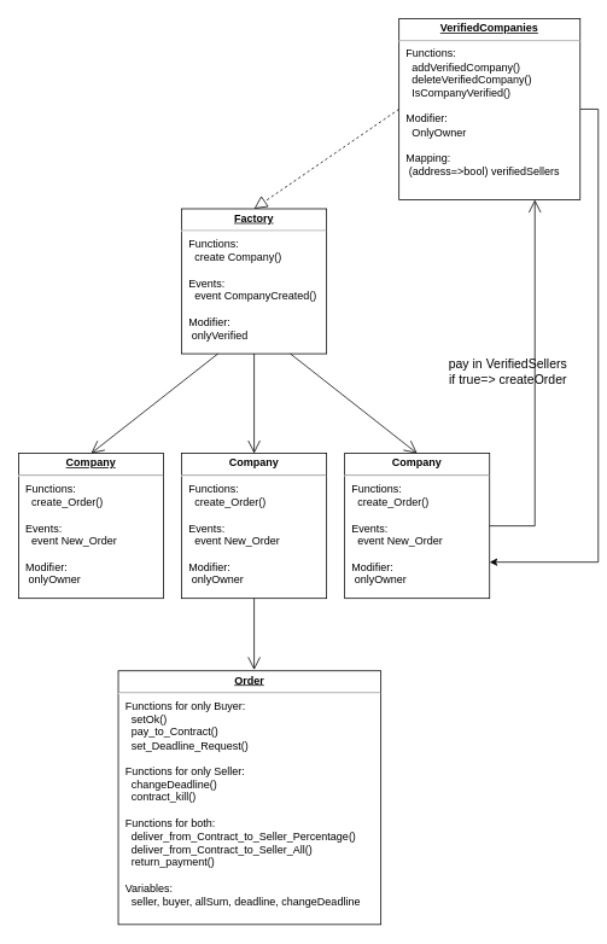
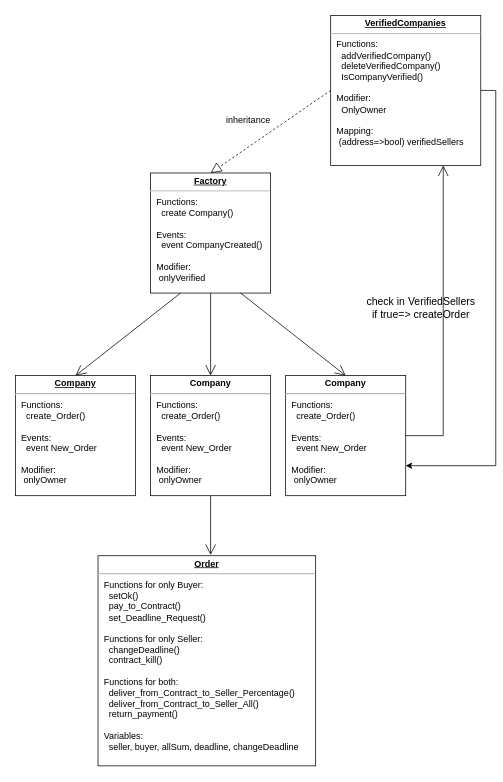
  <mxCell id="0" />
  <mxCell id="1" parent="0" />
  <mxCell id="2" value="&lt;p style=&quot;margin: 0px ; margin-top: 4px ; text-align: center ; text-decoration: underline&quot;&gt;&lt;b&gt;Factory&lt;/b&gt;&lt;/p&gt;&lt;hr&gt;&lt;p style=&quot;margin: 0px ; margin-left: 8px&quot;&gt;Functions:&lt;/p&gt;&lt;p style=&quot;margin: 0px ; margin-left: 8px&quot;&gt;&amp;nbsp; create Company()&lt;/p&gt;&lt;p style=&quot;margin: 0px ; margin-left: 8px&quot;&gt;&lt;br&gt;&lt;/p&gt;&lt;p style=&quot;margin: 0px ; margin-left: 8px&quot;&gt;Events:&lt;/p&gt;&lt;p style=&quot;margin: 0px ; margin-left: 8px&quot;&gt;&amp;nbsp; event CompanyCreated()&lt;/p&gt;&lt;p style=&quot;margin: 0px ; margin-left: 8px&quot;&gt;&lt;br&gt;&lt;/p&gt;&lt;p style=&quot;margin: 0px ; margin-left: 8px&quot;&gt;Modifier:&lt;/p&gt;&lt;p style=&quot;margin: 0px ; margin-left: 8px&quot;&gt;&amp;nbsp;onlyVerified&lt;/p&gt;" style="verticalAlign=top;align=left;overflow=fill;fontSize=12;fontFamily=Helvetica;html=1;" vertex="1" parent="1"><mxGeometry x="200" y="230" width="160" height="160" as="geometry" /></mxCell>
  <mxCell id="3" value="" style="endArrow=open;endFill=1;endSize=12;html=1;exitX=0.25;exitY=1;exitDx=0;exitDy=0;entryX=0.5;entryY=0;entryDx=0;entryDy=0;" edge="1" parent="1" source="2" target="6"><mxGeometry width="160" relative="1" as="geometry"><mxPoint x="200" y="440" as="sourcePoint" /><mxPoint x="150" y="500" as="targetPoint" /></mxGeometry></mxCell>
  <mxCell id="4" value="" style="endArrow=open;endFill=1;endSize=12;html=1;exitX=0.5;exitY=1;exitDx=0;exitDy=0;" edge="1" parent="1" source="2"><mxGeometry width="160" relative="1" as="geometry"><mxPoint x="230" y="470" as="sourcePoint" /><mxPoint x="280" y="500" as="targetPoint" /></mxGeometry></mxCell>
  <mxCell id="5" value="" style="endArrow=open;endFill=1;endSize=12;html=1;exitX=0.75;exitY=1;exitDx=0;exitDy=0;entryX=0.5;entryY=0;entryDx=0;entryDy=0;" edge="1" parent="1" source="2" target="8"><mxGeometry width="160" relative="1" as="geometry"><mxPoint x="230" y="470" as="sourcePoint" /><mxPoint x="410" y="500" as="targetPoint" /></mxGeometry></mxCell>
  <mxCell id="6" value="&lt;p style=&quot;margin: 0px ; margin-top: 4px ; text-align: center ; text-decoration: underline&quot;&gt;&lt;b&gt;Сompany&lt;/b&gt;&lt;/p&gt;&lt;hr&gt;&lt;p style=&quot;margin: 0px ; margin-left: 8px&quot;&gt;Functions:&lt;/p&gt;&lt;p style=&quot;margin: 0px ; margin-left: 8px&quot;&gt;&amp;nbsp; create_Order()&lt;/p&gt;&lt;p style=&quot;margin: 0px ; margin-left: 8px&quot;&gt;&lt;br&gt;&lt;/p&gt;&lt;p style=&quot;margin: 0px ; margin-left: 8px&quot;&gt;Events:&lt;/p&gt;&lt;p style=&quot;margin: 0px ; margin-left: 8px&quot;&gt;&amp;nbsp; event New_Order&lt;/p&gt;&lt;p style=&quot;margin: 0px ; margin-left: 8px&quot;&gt;&lt;br&gt;&lt;/p&gt;&lt;p style=&quot;margin: 0px ; margin-left: 8px&quot;&gt;Modifier:&lt;/p&gt;&lt;p style=&quot;margin: 0px ; margin-left: 8px&quot;&gt;&amp;nbsp;onlyOwner&lt;/p&gt;" style="verticalAlign=top;align=left;overflow=fill;fontSize=12;fontFamily=Helvetica;html=1;" vertex="1" parent="1"><mxGeometry x="20" y="500" width="160" height="160" as="geometry" /></mxCell>
  <mxCell id="7" value="&lt;p style=&quot;margin: 4px 0px 0px ; text-align: center&quot;&gt;&lt;b&gt;Сompany&lt;/b&gt;&lt;/p&gt;&lt;hr&gt;&lt;p style=&quot;margin: 0px 0px 0px 8px&quot;&gt;Functions:&lt;/p&gt;&lt;p style=&quot;margin: 0px 0px 0px 8px&quot;&gt;&amp;nbsp; create_Order()&lt;/p&gt;&lt;p style=&quot;margin: 0px 0px 0px 8px&quot;&gt;&lt;br&gt;&lt;/p&gt;&lt;p style=&quot;margin: 0px 0px 0px 8px&quot;&gt;Events:&lt;/p&gt;&lt;p style=&quot;margin: 0px 0px 0px 8px&quot;&gt;&amp;nbsp; event New_Order&lt;/p&gt;&lt;p style=&quot;margin: 0px 0px 0px 8px&quot;&gt;&lt;br&gt;&lt;/p&gt;&lt;p style=&quot;margin: 0px 0px 0px 8px&quot;&gt;Modifier:&lt;/p&gt;&lt;p style=&quot;margin: 0px 0px 0px 8px&quot;&gt;&amp;nbsp;onlyOwner&lt;/p&gt;" style="verticalAlign=top;align=left;overflow=fill;fontSize=12;fontFamily=Helvetica;html=1;" vertex="1" parent="1"><mxGeometry x="200" y="500" width="160" height="160" as="geometry" /></mxCell>
  <mxCell id="8" value="&lt;p style=&quot;margin: 4px 0px 0px ; text-align: center&quot;&gt;&lt;b&gt;Сompany&lt;/b&gt;&lt;/p&gt;&lt;hr&gt;&lt;p style=&quot;margin: 0px 0px 0px 8px&quot;&gt;Functions:&lt;/p&gt;&lt;p style=&quot;margin: 0px 0px 0px 8px&quot;&gt;&amp;nbsp; create_Order()&lt;/p&gt;&lt;p style=&quot;margin: 0px 0px 0px 8px&quot;&gt;&lt;br&gt;&lt;/p&gt;&lt;p style=&quot;margin: 0px 0px 0px 8px&quot;&gt;Events:&lt;/p&gt;&lt;p style=&quot;margin: 0px 0px 0px 8px&quot;&gt;&amp;nbsp; event New_Order&lt;/p&gt;&lt;p style=&quot;margin: 0px 0px 0px 8px&quot;&gt;&lt;br&gt;&lt;/p&gt;&lt;p style=&quot;margin: 0px 0px 0px 8px&quot;&gt;Modifier:&lt;/p&gt;&lt;p style=&quot;margin: 0px 0px 0px 8px&quot;&gt;&amp;nbsp;onlyOwner&lt;/p&gt;" style="verticalAlign=top;align=left;overflow=fill;fontSize=12;fontFamily=Helvetica;html=1;" vertex="1" parent="1"><mxGeometry x="380" y="500" width="160" height="160" as="geometry" /></mxCell>
  <mxCell id="9" value="" style="endArrow=open;endFill=1;endSize=12;html=1;exitX=0.5;exitY=1;exitDx=0;exitDy=0;" edge="1" parent="1" source="7"><mxGeometry width="160" relative="1" as="geometry"><mxPoint x="140" y="710" as="sourcePoint" /><mxPoint x="280" y="739" as="targetPoint" /></mxGeometry></mxCell>
  <mxCell id="10" value="&lt;p style=&quot;margin: 0px ; margin-top: 4px ; text-align: center ; text-decoration: underline&quot;&gt;&lt;b&gt;Order&lt;/b&gt;&lt;/p&gt;&lt;hr&gt;&lt;p style=&quot;margin: 0px ; margin-left: 8px&quot;&gt;Functions for only Buyer:&lt;/p&gt;&lt;p style=&quot;margin: 0px ; margin-left: 8px&quot;&gt;&amp;nbsp; setOk()&lt;/p&gt;&lt;p style=&quot;margin: 0px ; margin-left: 8px&quot;&gt;&amp;nbsp; pay_to_Contract()&lt;/p&gt;&lt;p style=&quot;margin: 0px ; margin-left: 8px&quot;&gt;&amp;nbsp; set_Deadline_Request()&lt;br&gt;&lt;/p&gt;&lt;p style=&quot;margin: 0px ; margin-left: 8px&quot;&gt;&lt;br&gt;&lt;/p&gt;&lt;p style=&quot;margin: 0px ; margin-left: 8px&quot;&gt;Functions for only Seller:&lt;br&gt;&lt;/p&gt;&lt;p style=&quot;margin: 0px ; margin-left: 8px&quot;&gt;&amp;nbsp; changeDeadline()&lt;br&gt;&lt;/p&gt;&lt;p style=&quot;margin: 0px ; margin-left: 8px&quot;&gt;&amp;nbsp;&amp;nbsp;contract_kill()&lt;/p&gt;&lt;p style=&quot;margin: 0px ; margin-left: 8px&quot;&gt;&lt;br&gt;&lt;/p&gt;&lt;p style=&quot;margin: 0px ; margin-left: 8px&quot;&gt;Functions for both:&lt;/p&gt;&lt;p style=&quot;margin: 0px ; margin-left: 8px&quot;&gt;&amp;nbsp; deliver_from_Contract_to_Seller_Percentage()&lt;br&gt;&lt;/p&gt;&lt;p style=&quot;margin: 0px ; margin-left: 8px&quot;&gt;&amp;nbsp; deliver_from_Contract_to_Seller_All()&lt;br&gt;&lt;/p&gt;&lt;p style=&quot;margin: 0px ; margin-left: 8px&quot;&gt;&amp;nbsp; return_payment()&lt;/p&gt;&lt;p style=&quot;margin: 0px ; margin-left: 8px&quot;&gt;&lt;br&gt;&lt;/p&gt;&lt;p style=&quot;margin: 0px ; margin-left: 8px&quot;&gt;Variables:&lt;/p&gt;&lt;p style=&quot;margin: 0px ; margin-left: 8px&quot;&gt;&amp;nbsp; seller, buyer, allSum, deadline, changeDeadline&lt;/p&gt;" style="verticalAlign=top;align=left;overflow=fill;fontSize=12;fontFamily=Helvetica;html=1;" vertex="1" parent="1"><mxGeometry x="130" y="740" width="290" height="280" as="geometry" /></mxCell>
  <mxCell id="11" style="edgeStyle=orthogonalEdgeStyle;rounded=0;orthogonalLoop=1;jettySize=auto;html=1;exitX=1;exitY=0.5;exitDx=0;exitDy=0;entryX=1;entryY=0.75;entryDx=0;entryDy=0;" edge="1" parent="1" source="12" target="8"><mxGeometry relative="1" as="geometry" /></mxCell>
  <mxCell id="12" value="&lt;p style=&quot;margin: 0px ; margin-top: 4px ; text-align: center ; text-decoration: underline&quot;&gt;&lt;b&gt;VerifiedCompanies&lt;/b&gt;&lt;/p&gt;&lt;hr&gt;&lt;p style=&quot;margin: 0px ; margin-left: 8px&quot;&gt;Functions:&lt;/p&gt;&lt;p style=&quot;margin: 0px ; margin-left: 8px&quot;&gt;&amp;nbsp; addVerifiedCompany()&lt;/p&gt;&lt;p style=&quot;margin: 0px ; margin-left: 8px&quot;&gt;&amp;nbsp;&amp;nbsp;deleteVerifiedCompany()&lt;/p&gt;&lt;p style=&quot;margin: 0px ; margin-left: 8px&quot;&gt;&amp;nbsp; IsCompanyVerified()&lt;/p&gt;&lt;p style=&quot;margin: 0px ; margin-left: 8px&quot;&gt;&lt;br&gt;&lt;/p&gt;&lt;p style=&quot;margin: 0px ; margin-left: 8px&quot;&gt;Modifier:&lt;/p&gt;&lt;p style=&quot;margin: 0px ; margin-left: 8px&quot;&gt;&amp;nbsp; OnlyOwner&lt;/p&gt;&lt;p style=&quot;margin: 0px ; margin-left: 8px&quot;&gt;&lt;br&gt;&lt;/p&gt;&lt;p style=&quot;margin: 0px ; margin-left: 8px&quot;&gt;Mapping:&lt;/p&gt;&lt;p style=&quot;margin: 0px ; margin-left: 8px&quot;&gt;&amp;nbsp;(address=&amp;gt;bool) verifiedSellers&lt;br&gt;&lt;/p&gt;" style="verticalAlign=top;align=left;overflow=fill;fontSize=12;fontFamily=Helvetica;html=1;" vertex="1" parent="1"><mxGeometry x="440" y="20" width="200" height="200" as="geometry" /></mxCell>
  <mxCell id="13" value="" style="endArrow=block;dashed=1;endFill=0;endSize=12;html=1;entryX=0.5;entryY=0;entryDx=0;entryDy=0;exitX=0;exitY=0.5;exitDx=0;exitDy=0;" edge="1" parent="1" source="12" target="2"><mxGeometry width="160" relative="1" as="geometry"><mxPoint x="340" y="150" as="sourcePoint" /><mxPoint x="520" y="240" as="targetPoint" /></mxGeometry></mxCell>
+ <mxCell id="14" value="inheritance" style="text;html=1;align=center;verticalAlign=middle;resizable=0;points=[];autosize=1;strokeColor=none;" vertex="1" parent="1"><mxGeometry x="295" y="150" width="70" height="20" as="geometry" /></mxCell>
  <mxCell id="15" value="" style="line;strokeWidth=1;fillColor=none;align=left;verticalAlign=middle;spacingTop=-1;spacingLeft=3;spacingRight=3;rotatable=0;labelPosition=right;points=[];portConstraint=eastwest;" vertex="1" parent="1"><mxGeometry x="540" y="576" width="50" height="8" as="geometry" /></mxCell>
  <mxCell id="16" value="" style="endArrow=open;endFill=1;endSize=12;html=1;entryX=0.75;entryY=1;entryDx=0;entryDy=0;" edge="1" parent="1" target="12"><mxGeometry width="160" relative="1" as="geometry"><mxPoint x="590" y="580" as="sourcePoint" /><mxPoint x="590" y="400" as="targetPoint" /></mxGeometry></mxCell>
- <mxCell id="17" value="&lt;font style=&quot;font-size: 14px&quot;&gt;pay in VerifiedSellers&lt;br&gt;if true=&amp;gt; createOrder&lt;/font&gt;" style="text;html=1;align=center;verticalAlign=middle;resizable=0;points=[];autosize=1;strokeColor=none;" vertex="1" parent="1"><mxGeometry x="480" y="390" width="160" height="40" as="geometry" /></mxCell>
+ <mxCell id="17" value="&lt;font style=&quot;font-size: 14px&quot;&gt;check in VerifiedSellers&lt;br&gt;if true=&amp;gt; createOrder&lt;/font&gt;" style="text;html=1;align=center;verticalAlign=middle;resizable=0;points=[];autosize=1;strokeColor=none;" vertex="1" parent="1"><mxGeometry x="480" y="390" width="160" height="40" as="geometry" /></mxCell>
